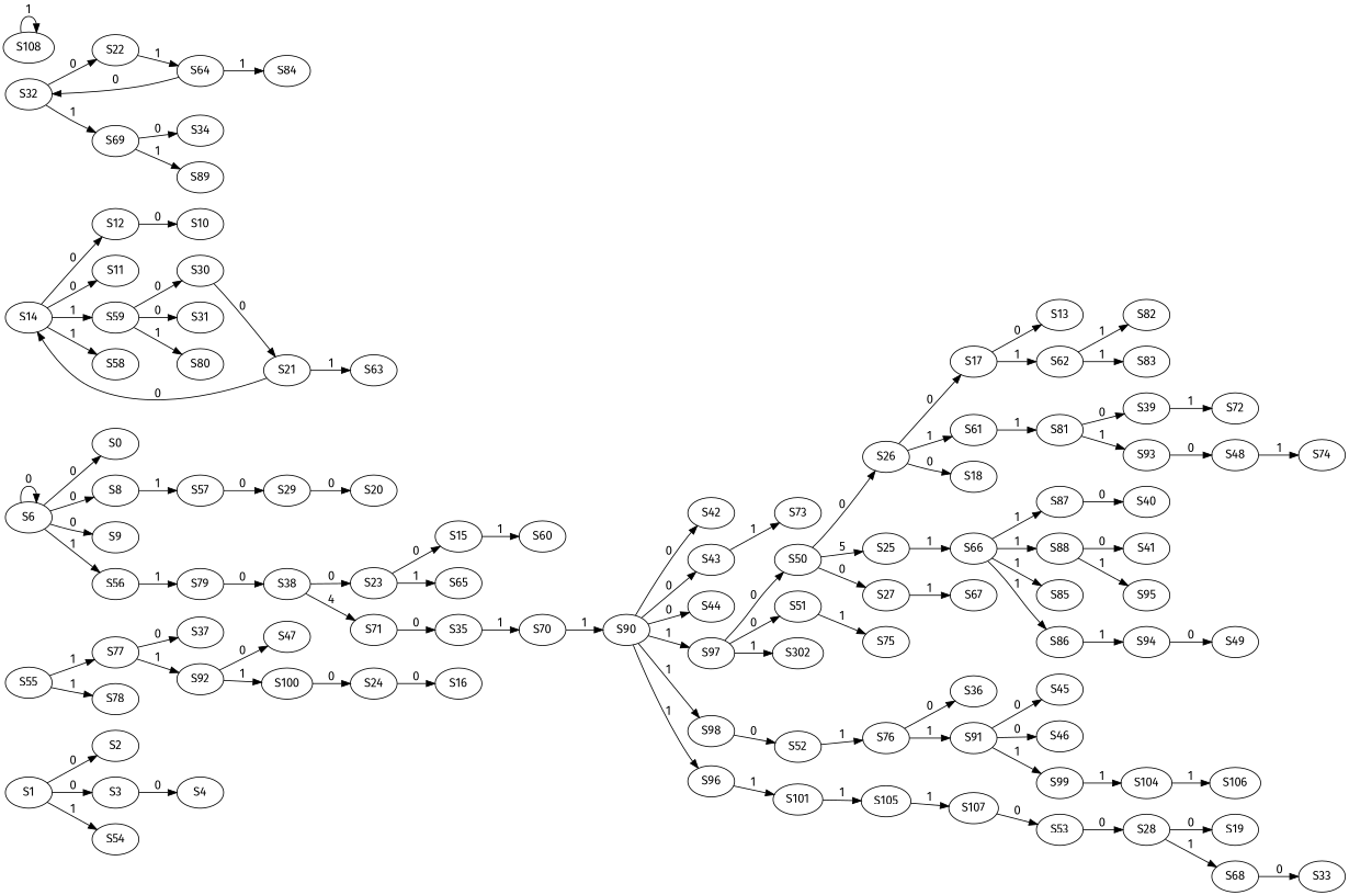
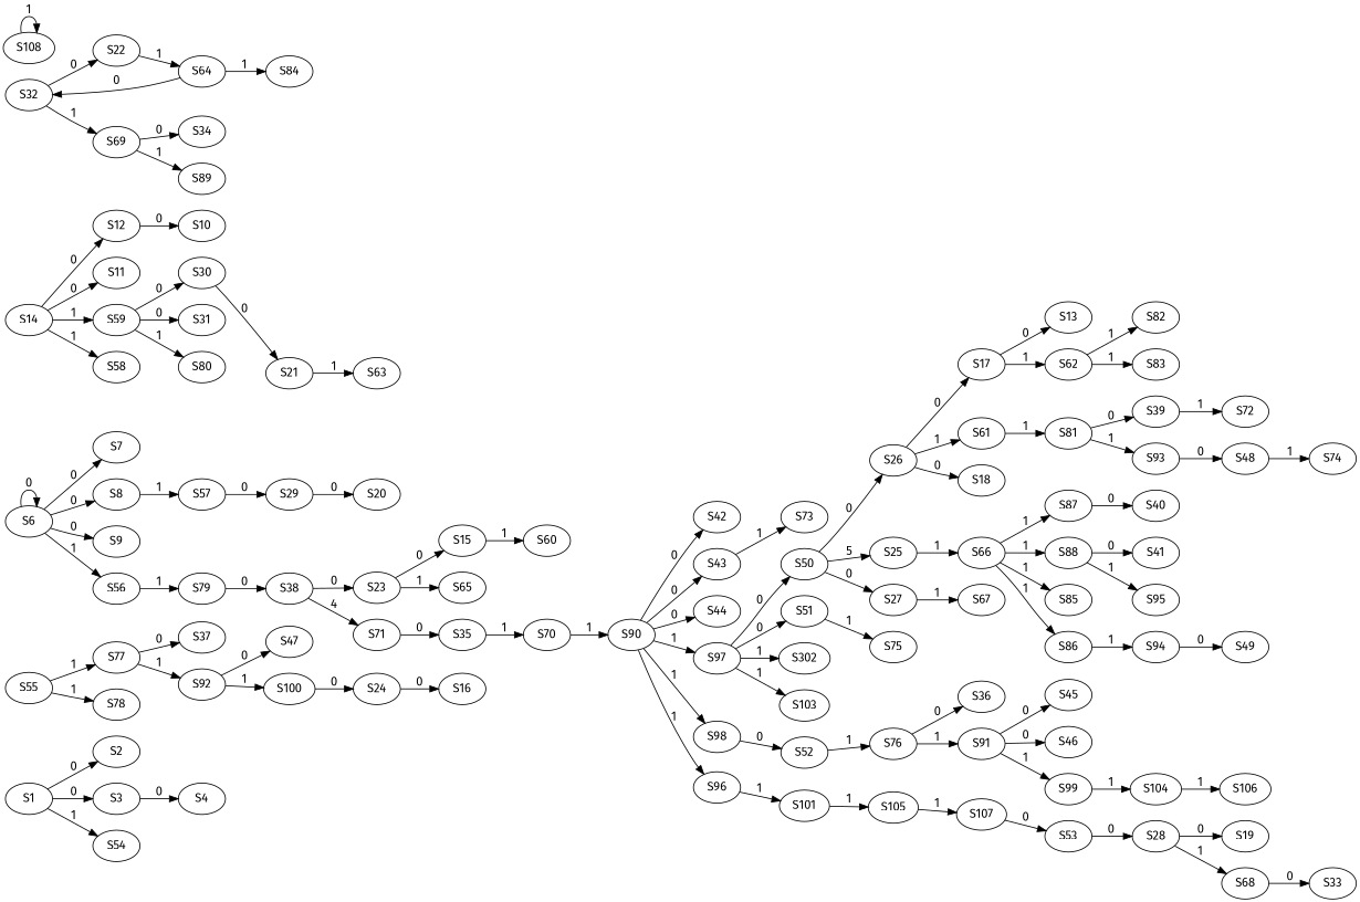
  strict digraph {
    fontname="Fira Sans"
    rankdir=LR
    node [fontname="Fira Sans"]
    edge [fontname="Fira Sans"]
    S1
    S2
    S3
    S54
    S4
    S55
    S77
    S78
    S6
-   S7 [label=S0]
+   S7
    S8
    S9
    S56
    S57
    S79
    S29
    S12
    S10
    S14
    S11
    S59
    S58
    S30
    S31
    S80
    S17
    S13
    S62
    S61
    S81
    S82
    S83
    S21
    S63
    S23
    S15
    S65
    S60
    S24
    S16
    S26
    S18
    S28
    S19
    S68
    S33
    S20
    S32
    S22
    S69
    S64
    S34
    S89
    S84
    S38
    S71
    S35
    S50
    S25
    S27
    S66
    S67
    S87
    S88
    S85
    S86
    S53
    S70
    S90
    S76
    S36
    S91
    S45
    S46
    S99
    S37
    S92
    S47
    S100
    S39
    S93
    S72
    S48
    S40
    S41
    S95
    S42
    S43
    S44
    S97
    S98
    S96
    S73
    S51
    n95 [label=S302]
+   S103
    S52
    S101
    S104
    S74
    S94
    S49
    S75
    S107
    S105
    S106
    S108
    S1 -> S2 [label=0]
    S1 -> S3 [label=0]
    S1 -> S54 [label=1]
    S3 -> S4 [label=0]
    S55 -> S77 [label=1]
    S55 -> S78 [label=1]
    S77 -> S37 [label=0]
    S77 -> S92 [label=1]
    S6 -> S6 [label=0]
    S6 -> S7 [label=0]
    S6 -> S8 [label=0]
    S6 -> S9 [label=0]
    S6 -> S56 [label=1]
    S8 -> S57 [label=1]
    S56 -> S79 [label=1]
    S57 -> S29 [label=0]
    S79 -> S38 [label=0]
    S29 -> S20 [label=0]
    S12 -> S10 [label=0]
    S14 -> S12 [label=0]
    S14 -> S11 [label=0]
    S14 -> S59 [label=1]
    S14 -> S58 [label=1]
    S59 -> S30 [label=0]
    S59 -> S31 [label=0]
    S59 -> S80 [label=1]
    S30 -> S21 [label=0]
    S17 -> S13 [label=0]
    S17 -> S62 [label=1]
    S62 -> S82 [label=1]
    S62 -> S83 [label=1]
    S61 -> S81 [label=1]
    S81 -> S39 [label=0]
    S81 -> S93 [label=1]
-   S21 -> S14 [label=0]
    S21 -> S63 [label=1]
    S23 -> S15 [label=0]
    S23 -> S65 [label=1]
    S15 -> S60 [label=1]
    S24 -> S16 [label=0]
    S26 -> S17 [label=0]
    S26 -> S61 [label=1]
    S26 -> S18 [label=0]
    S28 -> S19 [label=0]
    S28 -> S68 [label=1]
    S68 -> S33 [label=0]
    S32 -> S22 [label=0]
    S32 -> S69 [label=1]
    S22 -> S64 [label=1]
    S69 -> S34 [label=0]
    S69 -> S89 [label=1]
    S64 -> S32 [label=0]
    S64 -> S84 [label=1]
    S38 -> S23 [label=0]
    S38 -> S71 [label=4]
    S71 -> S35 [label=0]
    S35 -> S70 [label=1]
    S50 -> S26 [label=0]
    S50 -> S25 [label=5]
    S50 -> S27 [label=0]
    S25 -> S66 [label=1]
    S27 -> S67 [label=1]
    S66 -> S87 [label=1]
    S66 -> S88 [label=1]
    S66 -> S85 [label=1]
    S66 -> S86 [label=1]
    S87 -> S40 [label=0]
    S88 -> S41 [label=0]
    S88 -> S95 [label=1]
    S86 -> S94 [label=1]
    S53 -> S28 [label=0]
    S70 -> S90 [label=1]
    S90 -> S42 [label=0]
    S90 -> S43 [label=0]
    S90 -> S44 [label=0]
    S90 -> S97 [label=1]
    S90 -> S98 [label=1]
    S90 -> S96 [label=1]
    S76 -> S36 [label=0]
    S76 -> S91 [label=1]
    S91 -> S45 [label=0]
    S91 -> S46 [label=0]
    S91 -> S99 [label=1]
    S99 -> S104 [label=1]
    S92 -> S47 [label=0]
    S92 -> S100 [label=1]
    S100 -> S24 [label=0]
    S39 -> S72 [label=1]
    S93 -> S48 [label=0]
    S48 -> S74 [label=1]
    S43 -> S73 [label=1]
    S97 -> S50 [label=0]
    S97 -> S51 [label=0]
    S97 -> n95 [label=1]
+   S97 -> S103 [label=1]
    S98 -> S52 [label=0]
    S96 -> S101 [label=1]
    S51 -> S75 [label=1]
    S52 -> S76 [label=1]
    S101 -> S105 [label=1]
    S104 -> S106 [label=1]
    S94 -> S49 [label=0]
    S107 -> S53 [label=0]
    S105 -> S107 [label=1]
    S108 -> S108 [label=1]
  }
